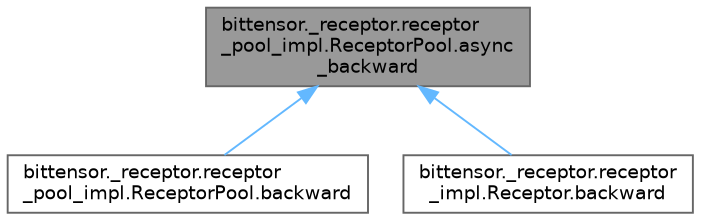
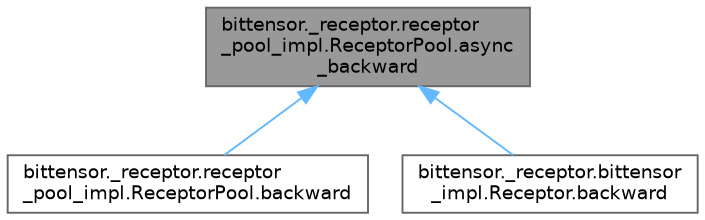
  digraph {
    rankdir=TB
    node [color=grey40 fillcolor=white fontname=Helvetica fontsize=10 shape=box style=filled]
    edge [color=steelblue1 dir=back fontname=Helvetica fontsize=10 labelfontname=Helvetica labelfontsize=10 style=solid]
    n1 [color=gray40 fillcolor=grey60 fontcolor=black height=0.2 label="bittensor._receptor.receptor\l_pool_impl.ReceptorPool.async\l_backward" width=0.4]
    n2 [height=0.2 label="bittensor._receptor.receptor\l_pool_impl.ReceptorPool.backward" width=0.4]
-   n3 [height=0.2 label="bittensor._receptor.receptor\l_impl.Receptor.backward" width=0.4]
+   n3 [height=0.2 label="bittensor._receptor.bittensor\l_impl.Receptor.backward" width=0.4]
    n1 -> n2
    n1 -> n3
  }
